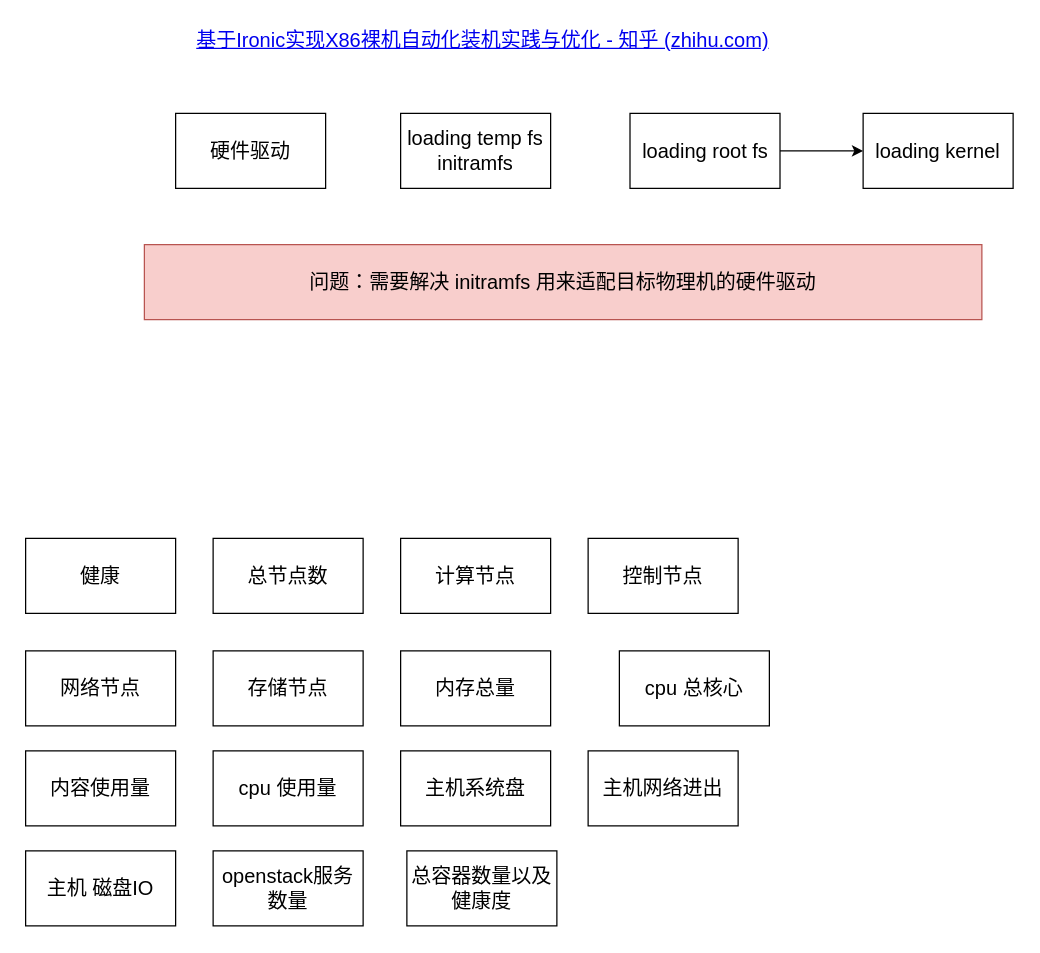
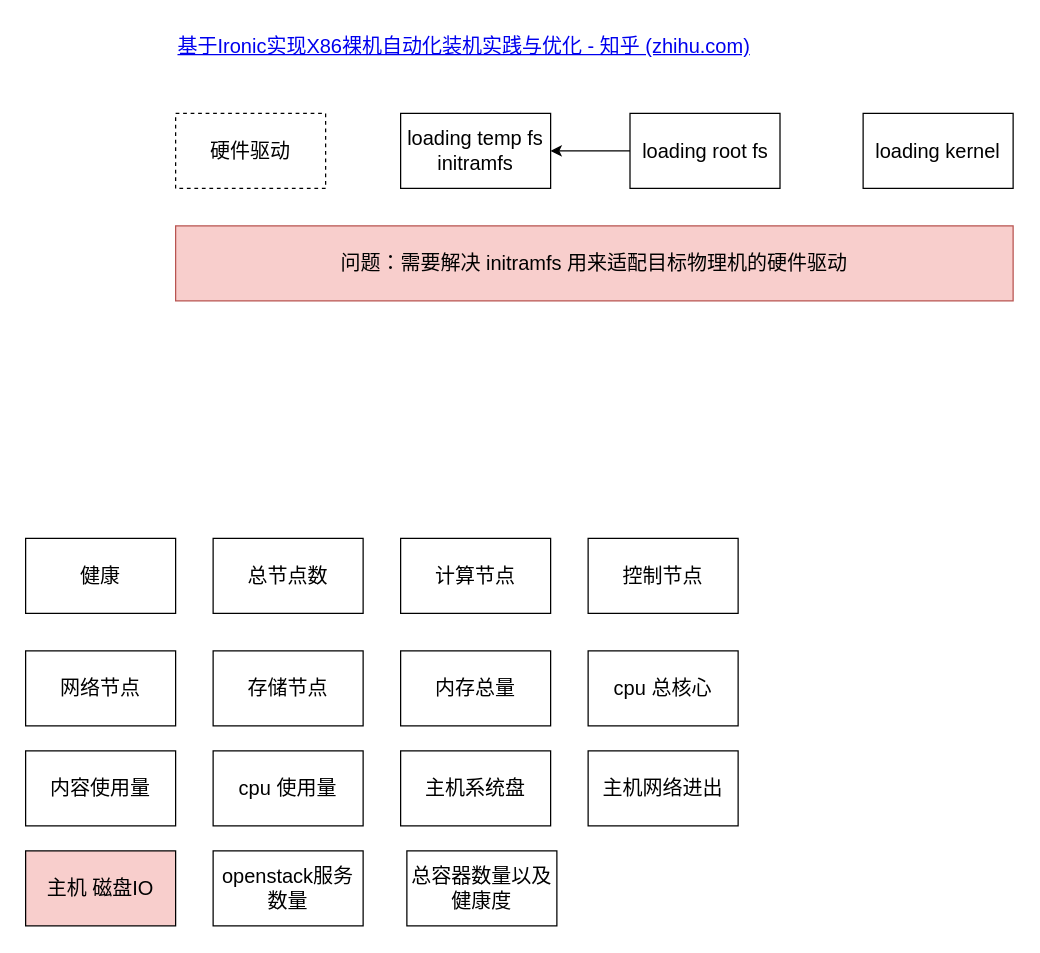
  <mxCell id="0" />
  <mxCell id="1" parent="0" />
- <mxCell id="2" value="硬件驱动" style="rounded=0;whiteSpace=wrap;html=1;fontSize=16;" vertex="1" parent="1"><mxGeometry x="140" y="90" width="120" height="60" as="geometry" /></mxCell>
+ <mxCell id="2" value="硬件驱动" style="rounded=0;whiteSpace=wrap;html=1;fontSize=16;dashed=1;" vertex="1" parent="1"><mxGeometry x="140" y="90" width="120" height="60" as="geometry" /></mxCell>
  <mxCell id="3" value="loading temp&amp;nbsp;fs&lt;br style=&quot;font-size: 16px;&quot;&gt;initramfs" style="rounded=0;whiteSpace=wrap;html=1;fontSize=16;" vertex="1" parent="1"><mxGeometry x="320" y="90" width="120" height="60" as="geometry" /></mxCell>
- <mxCell id="4" style="edgeStyle=none;html=1;entryX=0;entryY=0.5;entryDx=0;entryDy=0;fontSize=16;" edge="1" parent="1" source="5" target="6"><mxGeometry relative="1" as="geometry" /></mxCell>
+ <mxCell id="4" style="edgeStyle=none;html=1;fontSize=16;" edge="1" parent="1" source="5" target="3"><mxGeometry relative="1" as="geometry" /></mxCell>
  <mxCell id="5" value="loading root fs" style="rounded=0;whiteSpace=wrap;html=1;fontSize=16;" vertex="1" parent="1"><mxGeometry x="503.5" y="90" width="120" height="60" as="geometry" /></mxCell>
  <mxCell id="6" value="loading kernel" style="rounded=0;whiteSpace=wrap;html=1;fontSize=16;" vertex="1" parent="1"><mxGeometry x="690" y="90" width="120" height="60" as="geometry" /></mxCell>
- <mxCell id="7" value="&lt;a href=&quot;https://zhuanlan.zhihu.com/p/59639444&quot;&gt;基于Ironic实现X86裸机自动化装机实践与优化 - 知乎 (zhihu.com)&lt;/a&gt;" style="text;whiteSpace=wrap;html=1;fontSize=16;" vertex="1" parent="1"><mxGeometry x="155" y="15" width="490" height="40" as="geometry" /></mxCell>
- <mxCell id="8" value="问题：需要解决 initramfs 用来适配目标物理机的硬件驱动" style="rounded=0;whiteSpace=wrap;html=1;fontSize=16;fillColor=#f8cecc;strokeColor=#b85450;" vertex="1" parent="1"><mxGeometry x="115" y="195" width="670" height="60" as="geometry" /></mxCell>
+ <mxCell id="7" value="&lt;a href=&quot;https://zhuanlan.zhihu.com/p/59639444&quot;&gt;基于Ironic实现X86裸机自动化装机实践与优化 - 知乎 (zhihu.com)&lt;/a&gt;" style="text;whiteSpace=wrap;html=1;fontSize=16;" vertex="1" parent="1"><mxGeometry x="140" y="20" width="490" height="40" as="geometry" /></mxCell>
+ <mxCell id="8" value="问题：需要解决 initramfs 用来适配目标物理机的硬件驱动" style="rounded=0;whiteSpace=wrap;html=1;fontSize=16;fillColor=#f8cecc;strokeColor=#b85450;" vertex="1" parent="1"><mxGeometry x="140" y="180" width="670" height="60" as="geometry" /></mxCell>
  <mxCell id="9" value="总节点数" style="rounded=0;whiteSpace=wrap;html=1;fontSize=16;" vertex="1" parent="1"><mxGeometry x="170" y="430" width="120" height="60" as="geometry" /></mxCell>
  <mxCell id="10" value="健康" style="rounded=0;whiteSpace=wrap;html=1;fontSize=16;" vertex="1" parent="1"><mxGeometry x="20" y="430" width="120" height="60" as="geometry" /></mxCell>
  <mxCell id="11" value="网络节点" style="rounded=0;whiteSpace=wrap;html=1;fontSize=16;" vertex="1" parent="1"><mxGeometry x="20" y="520" width="120" height="60" as="geometry" /></mxCell>
  <mxCell id="12" value="存储节点" style="rounded=0;whiteSpace=wrap;html=1;fontSize=16;" vertex="1" parent="1"><mxGeometry x="170" y="520" width="120" height="60" as="geometry" /></mxCell>
  <mxCell id="13" value="计算节点" style="rounded=0;whiteSpace=wrap;html=1;fontSize=16;" vertex="1" parent="1"><mxGeometry x="320" y="430" width="120" height="60" as="geometry" /></mxCell>
  <mxCell id="14" value="控制节点" style="rounded=0;whiteSpace=wrap;html=1;fontSize=16;" vertex="1" parent="1"><mxGeometry x="470" y="430" width="120" height="60" as="geometry" /></mxCell>
  <mxCell id="15" value="内容使用量" style="rounded=0;whiteSpace=wrap;html=1;fontSize=16;" vertex="1" parent="1"><mxGeometry x="20" y="600" width="120" height="60" as="geometry" /></mxCell>
  <mxCell id="16" value="cpu 使用量" style="rounded=0;whiteSpace=wrap;html=1;fontSize=16;" vertex="1" parent="1"><mxGeometry x="170" y="600" width="120" height="60" as="geometry" /></mxCell>
  <mxCell id="17" value="内存总量" style="rounded=0;whiteSpace=wrap;html=1;fontSize=16;" vertex="1" parent="1"><mxGeometry x="320" y="520" width="120" height="60" as="geometry" /></mxCell>
- <mxCell id="18" value="cpu 总核心" style="rounded=0;whiteSpace=wrap;html=1;fontSize=16;" vertex="1" parent="1"><mxGeometry x="495" y="520" width="120" height="60" as="geometry" /></mxCell>
+ <mxCell id="18" value="cpu 总核心" style="rounded=0;whiteSpace=wrap;html=1;fontSize=16;" vertex="1" parent="1"><mxGeometry x="470" y="520" width="120" height="60" as="geometry" /></mxCell>
  <mxCell id="19" value="主机网络进出" style="rounded=0;whiteSpace=wrap;html=1;fontSize=16;" vertex="1" parent="1"><mxGeometry x="470" y="600" width="120" height="60" as="geometry" /></mxCell>
  <mxCell id="20" value="主机系统盘" style="rounded=0;whiteSpace=wrap;html=1;fontSize=16;" vertex="1" parent="1"><mxGeometry x="320" y="600" width="120" height="60" as="geometry" /></mxCell>
- <mxCell id="21" value="主机 磁盘IO" style="rounded=0;whiteSpace=wrap;html=1;fontSize=16;" vertex="1" parent="1"><mxGeometry x="20" y="680" width="120" height="60" as="geometry" /></mxCell>
+ <mxCell id="21" value="主机 磁盘IO" style="rounded=0;whiteSpace=wrap;html=1;fontSize=16;fillColor=#f8cecc;" vertex="1" parent="1"><mxGeometry x="20" y="680" width="120" height="60" as="geometry" /></mxCell>
  <mxCell id="22" value="openstack服务数量" style="rounded=0;whiteSpace=wrap;html=1;fontSize=16;" vertex="1" parent="1"><mxGeometry x="170" y="680" width="120" height="60" as="geometry" /></mxCell>
  <mxCell id="23" value="总容器数量以及健康度" style="rounded=0;whiteSpace=wrap;html=1;fontSize=16;" vertex="1" parent="1"><mxGeometry x="325" y="680" width="120" height="60" as="geometry" /></mxCell>
